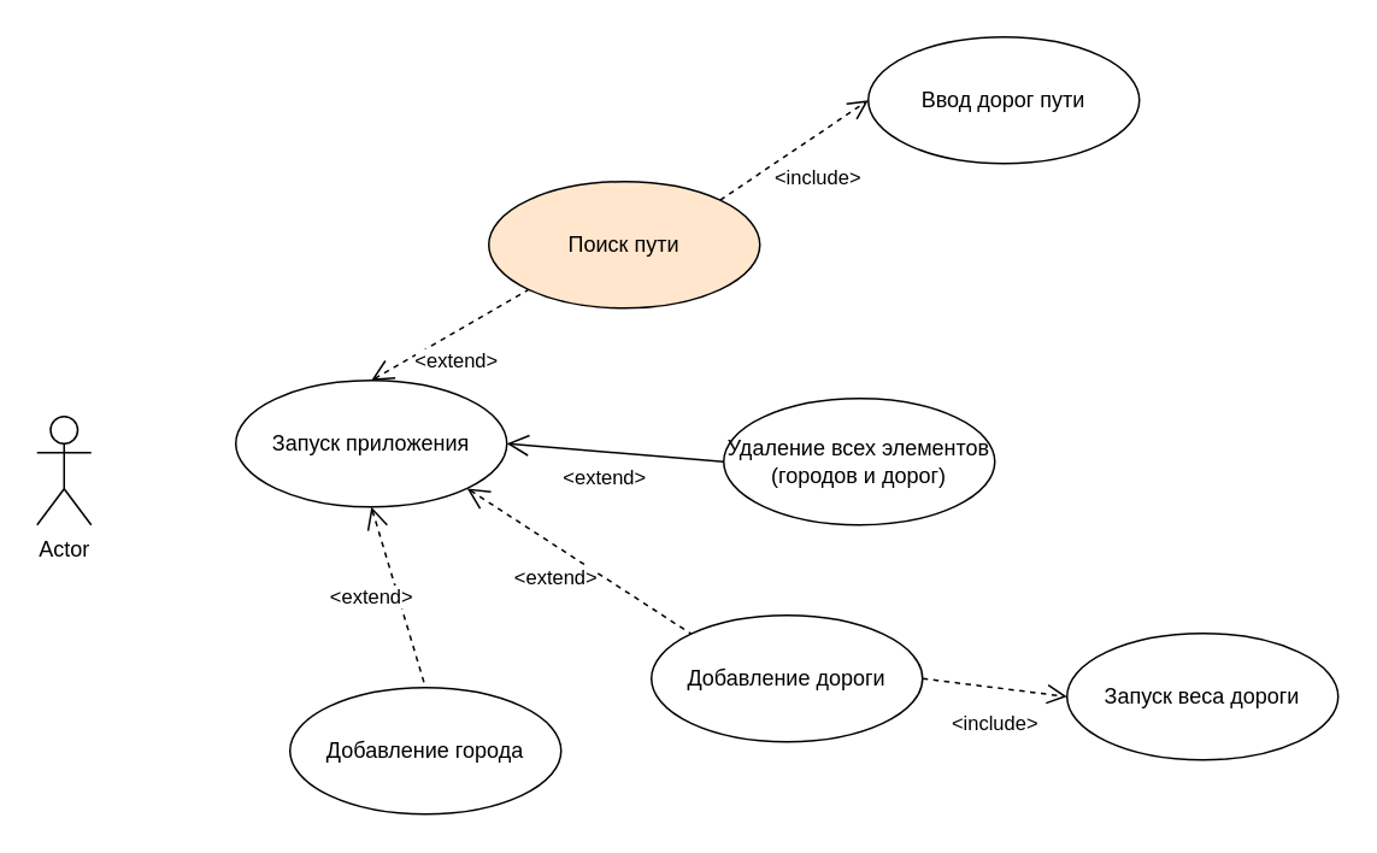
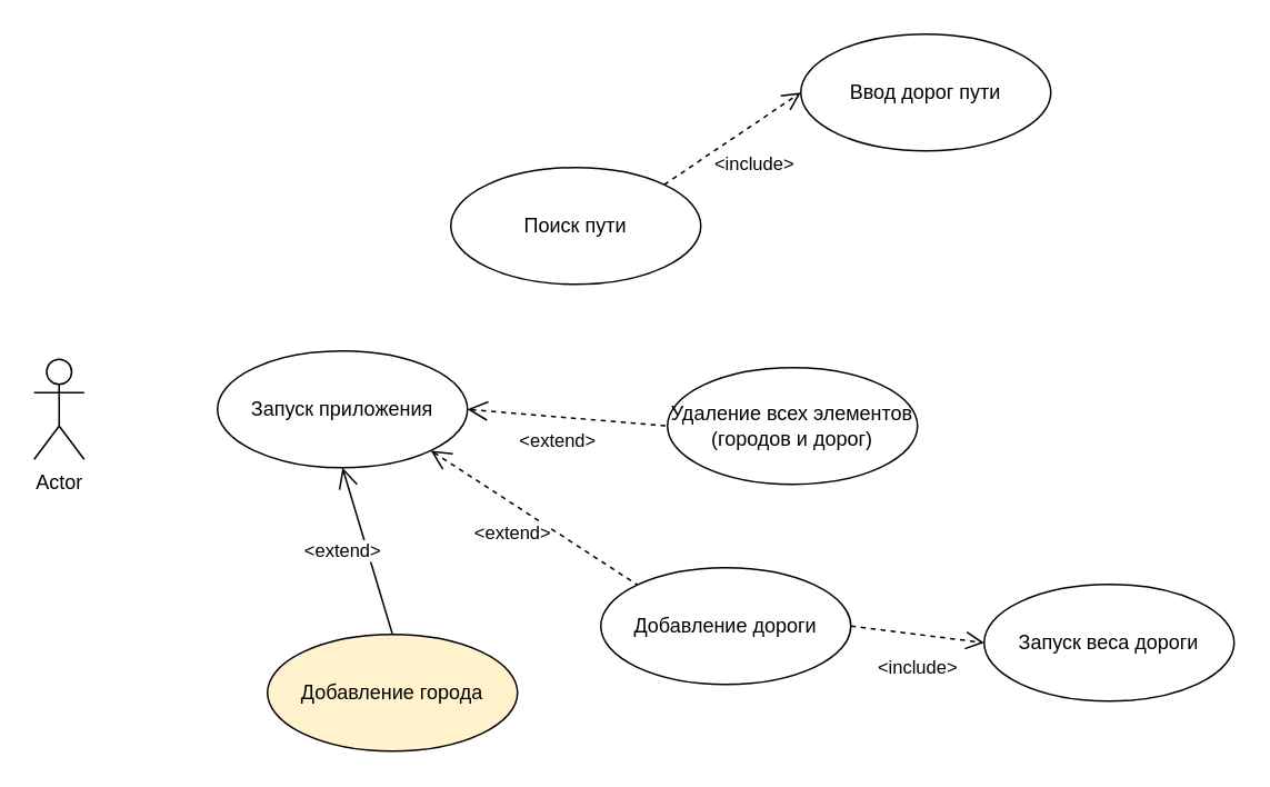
  <mxCell id="0" />
  <mxCell id="1" parent="0" />
- <mxCell id="2" value="&amp;lt;extend&amp;gt;" style="edgeStyle=none;rounded=0;orthogonalLoop=1;jettySize=auto;html=1;exitX=0.5;exitY=1;exitDx=0;exitDy=0;entryX=0.5;entryY=0;entryDx=0;entryDy=0;endArrow=none;endFill=0;startArrow=open;startFill=0;dashed=1;startSize=10;" edge="1" parent="1" source="3" target="8"><mxGeometry x="-0.083" y="-14" relative="1" as="geometry"><mxPoint as="offset" /></mxGeometry></mxCell>
+ <mxCell id="2" value="&amp;lt;extend&amp;gt;" style="edgeStyle=none;rounded=0;orthogonalLoop=1;jettySize=auto;html=1;exitX=0.5;exitY=1;exitDx=0;exitDy=0;entryX=0.5;entryY=0;entryDx=0;entryDy=0;endArrow=none;endFill=0;startArrow=open;startFill=0;dashed=0;startSize=10;" edge="1" parent="1" source="3" target="8"><mxGeometry x="-0.083" y="-14" relative="1" as="geometry"><mxPoint as="offset" /></mxGeometry></mxCell>
  <mxCell id="3" value="Запуск приложения" style="ellipse;whiteSpace=wrap;html=1;" vertex="1" parent="1"><mxGeometry x="130" y="210" width="150" height="70" as="geometry" /></mxCell>
- <mxCell id="4" value="Actor" style="shape=umlActor;verticalLabelPosition=bottom;verticalAlign=top;html=1;outlineConnect=0;" vertex="1" parent="1"><mxGeometry x="20" y="230" width="30" height="60" as="geometry" /></mxCell>
+ <mxCell id="4" value="Actor" style="shape=umlActor;verticalLabelPosition=bottom;verticalAlign=top;html=1;outlineConnect=0;" vertex="1" parent="1"><mxGeometry x="20" y="215" width="30" height="60" as="geometry" /></mxCell>
  <mxCell id="5" style="edgeStyle=orthogonalEdgeStyle;rounded=0;orthogonalLoop=1;jettySize=auto;html=1;exitX=0.5;exitY=1;exitDx=0;exitDy=0;" edge="1" parent="1" source="3" target="3"><mxGeometry relative="1" as="geometry" /></mxCell>
- <mxCell id="6" value="Поиск пути" style="ellipse;whiteSpace=wrap;html=1;fillColor=#ffe6cc;" vertex="1" parent="1"><mxGeometry x="270" y="100" width="150" height="70" as="geometry" /></mxCell>
+ <mxCell id="6" value="Поиск пути" style="ellipse;whiteSpace=wrap;html=1;" vertex="1" parent="1"><mxGeometry x="270" y="100" width="150" height="70" as="geometry" /></mxCell>
  <mxCell id="7" value="Ввод дорог пути" style="ellipse;whiteSpace=wrap;html=1;" vertex="1" parent="1"><mxGeometry x="480" y="20" width="150" height="70" as="geometry" /></mxCell>
- <mxCell id="8" value="Добавление города" style="ellipse;whiteSpace=wrap;html=1;" vertex="1" parent="1"><mxGeometry x="160" y="380" width="150" height="70" as="geometry" /></mxCell>
+ <mxCell id="8" value="Добавление города" style="ellipse;whiteSpace=wrap;html=1;fillColor=#fff2cc;" vertex="1" parent="1"><mxGeometry x="160" y="380" width="150" height="70" as="geometry" /></mxCell>
  <mxCell id="9" value="&amp;lt;include&amp;gt;" style="edgeStyle=none;rounded=0;orthogonalLoop=1;jettySize=auto;html=1;exitX=1;exitY=0.5;exitDx=0;exitDy=0;entryX=0;entryY=0.5;entryDx=0;entryDy=0;dashed=1;endArrow=open;endFill=0;endSize=9;" edge="1" parent="1" source="10" target="11"><mxGeometry x="0.061" y="-20" relative="1" as="geometry"><mxPoint as="offset" /></mxGeometry></mxCell>
  <mxCell id="10" value="Добавление дороги" style="ellipse;whiteSpace=wrap;html=1;" vertex="1" parent="1"><mxGeometry x="360" y="340" width="150" height="70" as="geometry" /></mxCell>
  <mxCell id="11" value="Запуск веса дороги" style="ellipse;whiteSpace=wrap;html=1;" vertex="1" parent="1"><mxGeometry x="590" y="350" width="150" height="70" as="geometry" /></mxCell>
  <mxCell id="12" value="Удаление всех элементов&lt;br&gt;(городов и дорог)" style="ellipse;whiteSpace=wrap;html=1;" vertex="1" parent="1"><mxGeometry x="400" y="220" width="150" height="70" as="geometry" /></mxCell>
  <mxCell id="13" value="&amp;lt;extend&amp;gt;" style="edgeStyle=none;rounded=0;orthogonalLoop=1;jettySize=auto;html=1;exitX=1;exitY=1;exitDx=0;exitDy=0;entryX=0;entryY=0;entryDx=0;entryDy=0;endArrow=none;endFill=0;startArrow=open;startFill=0;dashed=1;startSize=10;" edge="1" parent="1" source="3" target="10"><mxGeometry x="-0.083" y="-14" relative="1" as="geometry"><mxPoint x="215" y="290" as="sourcePoint" /><mxPoint x="245" y="390" as="targetPoint" /><mxPoint as="offset" /></mxGeometry></mxCell>
- <mxCell id="14" value="&amp;lt;extend&amp;gt;" style="edgeStyle=none;rounded=0;orthogonalLoop=1;jettySize=auto;html=1;exitX=1;exitY=0.5;exitDx=0;exitDy=0;endArrow=none;endFill=0;startArrow=open;startFill=0;dashed=0;startSize=10;entryX=0;entryY=0.5;entryDx=0;entryDy=0;" edge="1" parent="1" source="3" target="12"><mxGeometry x="-0.083" y="-14" relative="1" as="geometry"><mxPoint x="225" y="300" as="sourcePoint" /><mxPoint x="390" y="260" as="targetPoint" /><mxPoint as="offset" /></mxGeometry></mxCell>
- <mxCell id="15" value="&amp;lt;extend&amp;gt;" style="edgeStyle=none;rounded=0;orthogonalLoop=1;jettySize=auto;html=1;exitX=0.5;exitY=0;exitDx=0;exitDy=0;entryX=0;entryY=1;entryDx=0;entryDy=0;endArrow=none;endFill=0;startArrow=open;startFill=0;dashed=1;startSize=10;" edge="1" parent="1" source="3" target="6"><mxGeometry x="-0.083" y="-14" relative="1" as="geometry"><mxPoint x="235" y="310" as="sourcePoint" /><mxPoint x="265" y="410" as="targetPoint" /><mxPoint as="offset" /></mxGeometry></mxCell>
+ <mxCell id="14" value="&amp;lt;extend&amp;gt;" style="edgeStyle=none;rounded=0;orthogonalLoop=1;jettySize=auto;html=1;exitX=1;exitY=0.5;exitDx=0;exitDy=0;endArrow=none;endFill=0;startArrow=open;startFill=0;dashed=1;startSize=10;entryX=0;entryY=0.5;entryDx=0;entryDy=0;" edge="1" parent="1" source="3" target="12"><mxGeometry x="-0.083" y="-14" relative="1" as="geometry"><mxPoint x="225" y="300" as="sourcePoint" /><mxPoint x="390" y="260" as="targetPoint" /><mxPoint as="offset" /></mxGeometry></mxCell>
  <mxCell id="16" value="&amp;lt;include&amp;gt;" style="edgeStyle=none;rounded=0;orthogonalLoop=1;jettySize=auto;html=1;exitX=1;exitY=0;exitDx=0;exitDy=0;entryX=0;entryY=0.5;entryDx=0;entryDy=0;dashed=1;endArrow=open;endFill=0;endSize=9;" edge="1" parent="1" source="6" target="7"><mxGeometry x="0.061" y="-20" relative="1" as="geometry"><mxPoint x="520" y="385" as="sourcePoint" /><mxPoint x="600" y="395" as="targetPoint" /><mxPoint as="offset" /></mxGeometry></mxCell>
